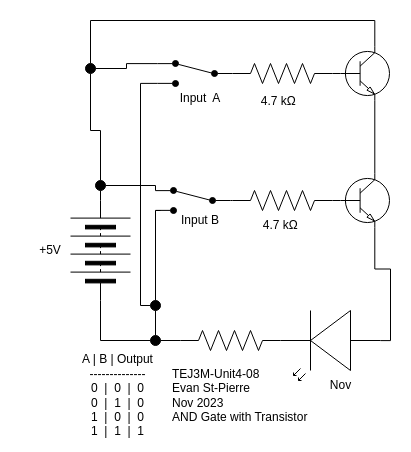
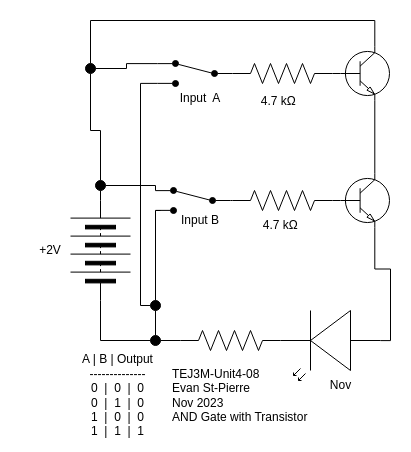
  <mxCell id="0" />
  <mxCell id="1" parent="0" />
  <mxCell id="2" value="" style="pointerEvents=1;verticalLabelPosition=bottom;shadow=0;dashed=0;align=center;html=1;verticalAlign=top;shape=mxgraph.electrical.resistors.resistor_2;" parent="1" vertex="1"><mxGeometry x="232" y="190" width="100" height="20" as="geometry" /></mxCell>
  <mxCell id="3" value="" style="verticalLabelPosition=bottom;shadow=0;dashed=0;align=center;html=1;verticalAlign=top;shape=mxgraph.electrical.opto_electronics.led_2;pointerEvents=1;rotation=-180;" parent="1" vertex="1"><mxGeometry x="280" y="310" width="100" height="70" as="geometry" /></mxCell>
  <mxCell id="4" value="" style="pointerEvents=1;verticalLabelPosition=bottom;shadow=0;dashed=0;align=center;html=1;verticalAlign=top;shape=mxgraph.electrical.miscellaneous.batteryStack;rotation=-90;" parent="1" vertex="1"><mxGeometry x="50" y="220" width="100" height="60" as="geometry" /></mxCell>
  <mxCell id="5" value="4.7 kΩ&amp;nbsp;" style="text;strokeColor=none;align=center;fillColor=none;html=1;verticalAlign=middle;whiteSpace=wrap;rounded=0;" parent="1" vertex="1"><mxGeometry x="252" y="210" width="60" height="30" as="geometry" /></mxCell>
- <mxCell id="6" value="+5V" style="text;strokeColor=none;align=center;fillColor=none;html=1;verticalAlign=middle;whiteSpace=wrap;rounded=0;" parent="1" vertex="1"><mxGeometry x="20" y="235" width="60" height="30" as="geometry" /></mxCell>
+ <mxCell id="6" value="+2V" style="text;strokeColor=none;align=center;fillColor=none;html=1;verticalAlign=middle;whiteSpace=wrap;rounded=0;" parent="1" vertex="1"><mxGeometry x="20" y="235" width="60" height="30" as="geometry" /></mxCell>
  <mxCell id="7" value="TEJ3M-Unit4-08&lt;br&gt;Evan St-Pierre&lt;br&gt;Nov 2023&lt;br&gt;AND Gate with Transistor" style="text;strokeColor=none;align=left;fillColor=none;html=1;verticalAlign=middle;whiteSpace=wrap;rounded=0;" parent="1" vertex="1"><mxGeometry x="170" y="360" width="150" height="70" as="geometry" /></mxCell>
  <mxCell id="8" style="edgeStyle=orthogonalEdgeStyle;rounded=0;html=1;exitX=0;exitY=0.5;exitDx=0;exitDy=0;entryX=0;entryY=0.5;entryDx=0;entryDy=0;endArrow=none;endFill=0;" parent="1" source="9" target="4" edge="1"><mxGeometry relative="1" as="geometry"><Array as="points"><mxPoint x="100" y="340" /></Array></mxGeometry></mxCell>
  <mxCell id="9" value="" style="ellipse;whiteSpace=wrap;html=1;aspect=fixed;fillColor=#000000;" parent="1" vertex="1"><mxGeometry x="150" y="335" width="10" height="10" as="geometry" /></mxCell>
  <mxCell id="10" value="A | B | Output&lt;br&gt;--------------&lt;br&gt;0&amp;nbsp; |&amp;nbsp; 0&amp;nbsp; |&amp;nbsp; 0&lt;br&gt;0&amp;nbsp; |&amp;nbsp; 1&amp;nbsp; |&amp;nbsp; 0&lt;br&gt;1&amp;nbsp; |&amp;nbsp; 0&amp;nbsp; |&amp;nbsp; 0&lt;br&gt;1&amp;nbsp; |&amp;nbsp; 1&amp;nbsp; |&amp;nbsp; 1" style="text;strokeColor=none;align=center;fillColor=none;html=1;verticalAlign=middle;whiteSpace=wrap;rounded=0;" parent="1" vertex="1"><mxGeometry x="80" y="370" width="75" height="50" as="geometry" /></mxCell>
  <mxCell id="11" value="" style="edgeStyle=orthogonalEdgeStyle;html=1;exitX=1;exitY=0.5;exitDx=0;exitDy=0;endArrow=none;endFill=0;rounded=0;" parent="1" source="4" edge="1"><mxGeometry relative="1" as="geometry"><mxPoint x="100" y="200" as="sourcePoint" /><mxPoint x="100" y="200" as="targetPoint" /></mxGeometry></mxCell>
  <mxCell id="12" style="edgeStyle=none;html=1;exitX=0.5;exitY=1;exitDx=0;exitDy=0;entryX=1;entryY=0.5;entryDx=0;entryDy=0;endArrow=none;endFill=0;" parent="1" source="13" target="4" edge="1"><mxGeometry relative="1" as="geometry" /></mxCell>
  <mxCell id="13" value="" style="ellipse;whiteSpace=wrap;html=1;aspect=fixed;fillColor=#000000;" parent="1" vertex="1"><mxGeometry x="95" y="180" width="10" height="10" as="geometry" /></mxCell>
  <mxCell id="14" value="" style="verticalLabelPosition=bottom;shadow=0;dashed=0;align=center;html=1;verticalAlign=top;shape=mxgraph.electrical.transistors.npn_transistor_1;fillColor=#FFFFFF;flipH=0;flipV=0;" parent="1" vertex="1"><mxGeometry x="340" y="170" width="49" height="60" as="geometry" /></mxCell>
  <mxCell id="15" style="edgeStyle=none;html=1;exitX=1;exitY=0.5;exitDx=0;exitDy=0;exitPerimeter=0;entryX=0;entryY=0.5;entryDx=0;entryDy=0;entryPerimeter=0;endArrow=none;endFill=0;" parent="1" source="2" target="14" edge="1"><mxGeometry relative="1" as="geometry" /></mxCell>
  <mxCell id="16" value="" style="pointerEvents=1;verticalLabelPosition=bottom;shadow=0;dashed=0;align=center;html=1;verticalAlign=top;shape=mxgraph.electrical.resistors.resistor_2;fillColor=#FFFFFF;" parent="1" vertex="1"><mxGeometry x="180" y="330" width="100" height="20" as="geometry" /></mxCell>
  <mxCell id="17" style="edgeStyle=orthogonalEdgeStyle;rounded=0;html=1;exitX=1;exitY=0.5;exitDx=0;exitDy=0;entryX=0;entryY=0.5;entryDx=0;entryDy=0;entryPerimeter=0;endArrow=none;endFill=0;" parent="1" source="9" target="16" edge="1"><mxGeometry relative="1" as="geometry" /></mxCell>
  <mxCell id="18" style="edgeStyle=orthogonalEdgeStyle;rounded=0;html=1;exitX=0.5;exitY=1;exitDx=0;exitDy=0;entryX=0.5;entryY=0;entryDx=0;entryDy=0;endArrow=none;endFill=0;startArrow=none;" parent="1" source="27" target="9" edge="1"><mxGeometry relative="1" as="geometry" /></mxCell>
  <mxCell id="19" style="edgeStyle=orthogonalEdgeStyle;rounded=0;html=1;exitX=1;exitY=0.88;exitDx=0;exitDy=0;entryX=1;entryY=0.5;entryDx=0;entryDy=0;endArrow=none;endFill=0;" parent="1" source="21" target="13" edge="1"><mxGeometry relative="1" as="geometry"><Array as="points"><mxPoint x="155" y="185" /></Array></mxGeometry></mxCell>
  <mxCell id="20" style="edgeStyle=orthogonalEdgeStyle;rounded=0;html=1;exitX=0;exitY=0.5;exitDx=0;exitDy=0;entryX=0;entryY=0.5;entryDx=0;entryDy=0;entryPerimeter=0;endArrow=none;endFill=0;" parent="1" source="21" target="2" edge="1"><mxGeometry relative="1" as="geometry" /></mxCell>
  <mxCell id="21" value="" style="shape=mxgraph.electrical.electro-mechanical.twoWaySwitch;aspect=fixed;elSwitchState=2;fillColor=#000000;rotation=-180;flipV=1;flipH=0;" parent="1" vertex="1"><mxGeometry x="155" y="187" width="75" height="26" as="geometry" /></mxCell>
  <mxCell id="22" value="Input B" style="text;strokeColor=none;align=center;fillColor=none;html=1;verticalAlign=middle;whiteSpace=wrap;rounded=0;" parent="1" vertex="1"><mxGeometry x="170" y="205" width="60" height="30" as="geometry" /></mxCell>
  <mxCell id="23" value="Nov" style="text;html=1;align=center;verticalAlign=middle;resizable=0;points=[];autosize=1;strokeColor=none;fillColor=none;" parent="1" vertex="1"><mxGeometry x="310" y="370" width="60" height="30" as="geometry" /></mxCell>
  <mxCell id="24" value="" style="edgeStyle=orthogonalEdgeStyle;rounded=0;html=1;entryX=0.5;entryY=0;entryDx=0;entryDy=0;endArrow=none;endFill=0;" parent="1" target="27" edge="1"><mxGeometry relative="1" as="geometry"><mxPoint x="160" y="210" as="sourcePoint" /><mxPoint x="155" y="300" as="targetPoint" /><Array as="points"><mxPoint x="155" y="210" /></Array></mxGeometry></mxCell>
  <mxCell id="25" style="edgeStyle=orthogonalEdgeStyle;html=1;exitX=0;exitY=0.57;exitDx=0;exitDy=0;endArrow=none;endFill=0;rounded=0;entryX=0.7;entryY=1;entryDx=0;entryDy=0;entryPerimeter=0;exitPerimeter=0;" parent="1" source="3" target="14" edge="1"><mxGeometry relative="1" as="geometry"><mxPoint x="190" y="260.034" as="targetPoint" /></mxGeometry></mxCell>
  <mxCell id="26" style="edgeStyle=orthogonalEdgeStyle;html=1;exitX=0;exitY=0.5;exitDx=0;exitDy=0;endArrow=none;endFill=0;rounded=0;entryX=1;entryY=0.12;entryDx=0;entryDy=0;" edge="1" parent="1" source="27" target="32"><mxGeometry relative="1" as="geometry"><mxPoint x="140" y="110" as="targetPoint" /></mxGeometry></mxCell>
  <mxCell id="27" value="" style="ellipse;whiteSpace=wrap;html=1;aspect=fixed;fillColor=#000000;" parent="1" vertex="1"><mxGeometry x="150" y="300" width="10" height="10" as="geometry" /></mxCell>
  <mxCell id="28" style="edgeStyle=orthogonalEdgeStyle;html=1;exitX=0.5;exitY=0;exitDx=0;exitDy=0;endArrow=none;endFill=0;rounded=0;entryX=0.7;entryY=0;entryDx=0;entryDy=0;entryPerimeter=0;startArrow=none;" parent="1" source="37" target="31" edge="1"><mxGeometry relative="1" as="geometry"><mxPoint x="375" y="110" as="targetPoint" /><mxPoint x="97.5" y="58" as="sourcePoint" /><Array as="points"><mxPoint x="90" y="20" /><mxPoint x="374" y="20" /></Array></mxGeometry></mxCell>
  <mxCell id="29" style="edgeStyle=orthogonalEdgeStyle;rounded=0;html=1;exitX=0;exitY=0.5;exitDx=0;exitDy=0;exitPerimeter=0;entryX=1;entryY=0.5;entryDx=0;entryDy=0;entryPerimeter=0;endArrow=none;endFill=0;" edge="1" parent="1" source="31" target="34"><mxGeometry relative="1" as="geometry" /></mxCell>
  <mxCell id="30" style="edgeStyle=orthogonalEdgeStyle;rounded=0;html=1;exitX=0.7;exitY=1;exitDx=0;exitDy=0;exitPerimeter=0;entryX=0.7;entryY=0;entryDx=0;entryDy=0;entryPerimeter=0;endArrow=none;endFill=0;" edge="1" parent="1" source="31" target="14"><mxGeometry relative="1" as="geometry" /></mxCell>
  <mxCell id="31" value="" style="verticalLabelPosition=bottom;shadow=0;dashed=0;align=center;html=1;verticalAlign=top;shape=mxgraph.electrical.transistors.npn_transistor_1;fillColor=#FFFFFF;flipH=0;flipV=0;" vertex="1" parent="1"><mxGeometry x="340" y="43" width="49" height="60" as="geometry" /></mxCell>
  <mxCell id="32" value="" style="shape=mxgraph.electrical.electro-mechanical.twoWaySwitch;aspect=fixed;elSwitchState=2;fillColor=#000000;rotation=-180;flipV=1;flipH=0;" vertex="1" parent="1"><mxGeometry x="157" y="60" width="75" height="26" as="geometry" /></mxCell>
  <mxCell id="33" style="edgeStyle=orthogonalEdgeStyle;rounded=0;html=1;exitX=1;exitY=0.5;exitDx=0;exitDy=0;exitPerimeter=0;entryX=0;entryY=0.5;entryDx=0;entryDy=0;entryPerimeter=0;endArrow=none;endFill=0;" edge="1" parent="1" target="31"><mxGeometry relative="1" as="geometry"><mxPoint x="340" y="72.25" as="sourcePoint" /></mxGeometry></mxCell>
  <mxCell id="34" value="" style="pointerEvents=1;verticalLabelPosition=bottom;shadow=0;dashed=0;align=center;html=1;verticalAlign=top;shape=mxgraph.electrical.resistors.resistor_2;" vertex="1" parent="1"><mxGeometry x="232" y="63" width="100" height="20" as="geometry" /></mxCell>
  <mxCell id="35" value="" style="edgeStyle=orthogonalEdgeStyle;html=1;exitX=0.5;exitY=0;exitDx=0;exitDy=0;endArrow=none;endFill=0;rounded=0;entryX=0.5;entryY=1;entryDx=0;entryDy=0;" edge="1" parent="1" source="13" target="37"><mxGeometry relative="1" as="geometry"><mxPoint x="97.5" y="73" as="targetPoint" /><mxPoint x="100" y="180" as="sourcePoint" /><Array as="points"><mxPoint x="100" y="130" /><mxPoint x="90" y="130" /></Array></mxGeometry></mxCell>
  <mxCell id="36" value="" style="edgeStyle=orthogonalEdgeStyle;rounded=0;html=1;exitX=1;exitY=0.88;exitDx=0;exitDy=0;endArrow=none;endFill=0;entryX=1;entryY=0.5;entryDx=0;entryDy=0;" edge="1" parent="1" source="32" target="37"><mxGeometry relative="1" as="geometry"><mxPoint x="105" y="66" as="targetPoint" /><mxPoint x="157" y="63.12" as="sourcePoint" /></mxGeometry></mxCell>
  <mxCell id="37" value="" style="ellipse;whiteSpace=wrap;html=1;aspect=fixed;fillColor=#000000;" vertex="1" parent="1"><mxGeometry x="85" y="63" width="10" height="10" as="geometry" /></mxCell>
  <mxCell id="38" value="Input&amp;nbsp; A" style="text;strokeColor=none;align=center;fillColor=none;html=1;verticalAlign=middle;whiteSpace=wrap;rounded=0;" vertex="1" parent="1"><mxGeometry x="170" y="83" width="60" height="30" as="geometry" /></mxCell>
  <mxCell id="39" value="4.7 kΩ&amp;nbsp;" style="text;strokeColor=none;align=center;fillColor=none;html=1;verticalAlign=middle;whiteSpace=wrap;rounded=0;" vertex="1" parent="1"><mxGeometry x="250" y="86" width="60" height="30" as="geometry" /></mxCell>
